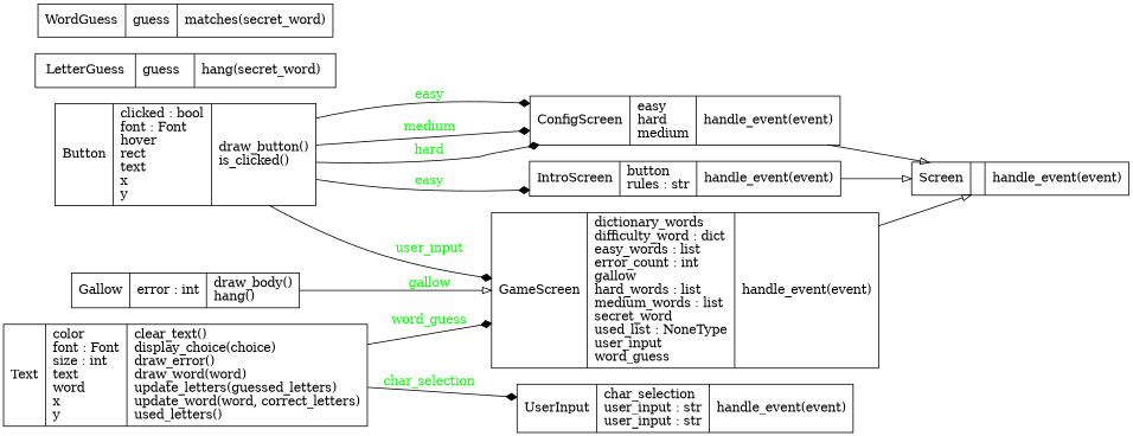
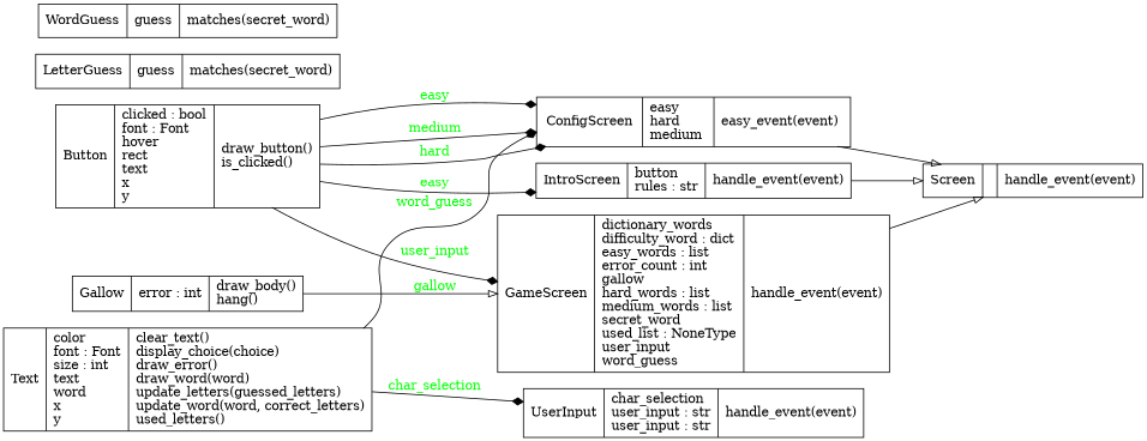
  digraph {
    rankdir=LR
    node [color=black fontcolor=black shape=record style=solid]
    edge [arrowhead=diamond arrowtail=none fontcolor=green style=solid]
    n1 [label="{Button|clicked : bool\lfont : Font\lhover\lrect\ltext\lx\ly\l|draw_button()\lis_clicked()\l}"]
-   n2 [label="{ConfigScreen|easy\lhard\lmedium\l|handle_event(event)\l}"]
+   n2 [label="{ConfigScreen|easy\lhard\lmedium\l|easy_event(event)\l}"]
    n3 [label="{IntroScreen|button\lrules : str\l|handle_event(event)\l}"]
    n4 [label="{GameScreen|dictionary_words\ldifficulty_word : dict\leasy_words : list\lerror_count : int\lgallow\lhard_words : list\lmedium_words : list\lsecret_word\lused_list : NoneType\luser_input\lword_guess\l|handle_event(event)\l}"]
    n5 [label="{Screen|\l|handle_event(event)\l}"]
    n6 [label="{Gallow|error : int\l|draw_body()\lhang()\l}"]
-   n7 [label="{LetterGuess|guess\l|hang(secret_word)\l}"]
+   n7 [label="{LetterGuess|guess\l|matches(secret_word)\l}"]
    n8 [label="{Text|color\lfont : Font\lsize : int\ltext\lword\lx\ly\l|clear_text()\ldisplay_choice(choice)\ldraw_error()\ldraw_word(word)\lupdate_letters(guessed_letters)\lupdate_word(word, correct_letters)\lused_letters()\l}"]
    n9 [label="{UserInput|char_selection\luser_input : str\luser_input : str\l|handle_event(event)\l}"]
    n10 [label="{WordGuess|guess\l|matches(secret_word)\l}"]
    n1 -> n2 [label=easy]
    n1 -> n2 [label=medium]
    n1 -> n2 [label=hard]
    n1 -> n3 [label=easy]
    n1 -> n4 [label=user_input]
    n2 -> n5 [arrowhead=empty fontcolor="" style=""]
    n3 -> n5 [arrowhead=empty fontcolor="" style=""]
    n4 -> n5 [arrowhead=empty fontcolor="" style=""]
    n6 -> n4 [arrowhead=empty label=gallow]
-   n8 -> n4 [label=word_guess]
+   n8 -> n2 [label=word_guess]
    n8 -> n9 [label=char_selection]
  }
